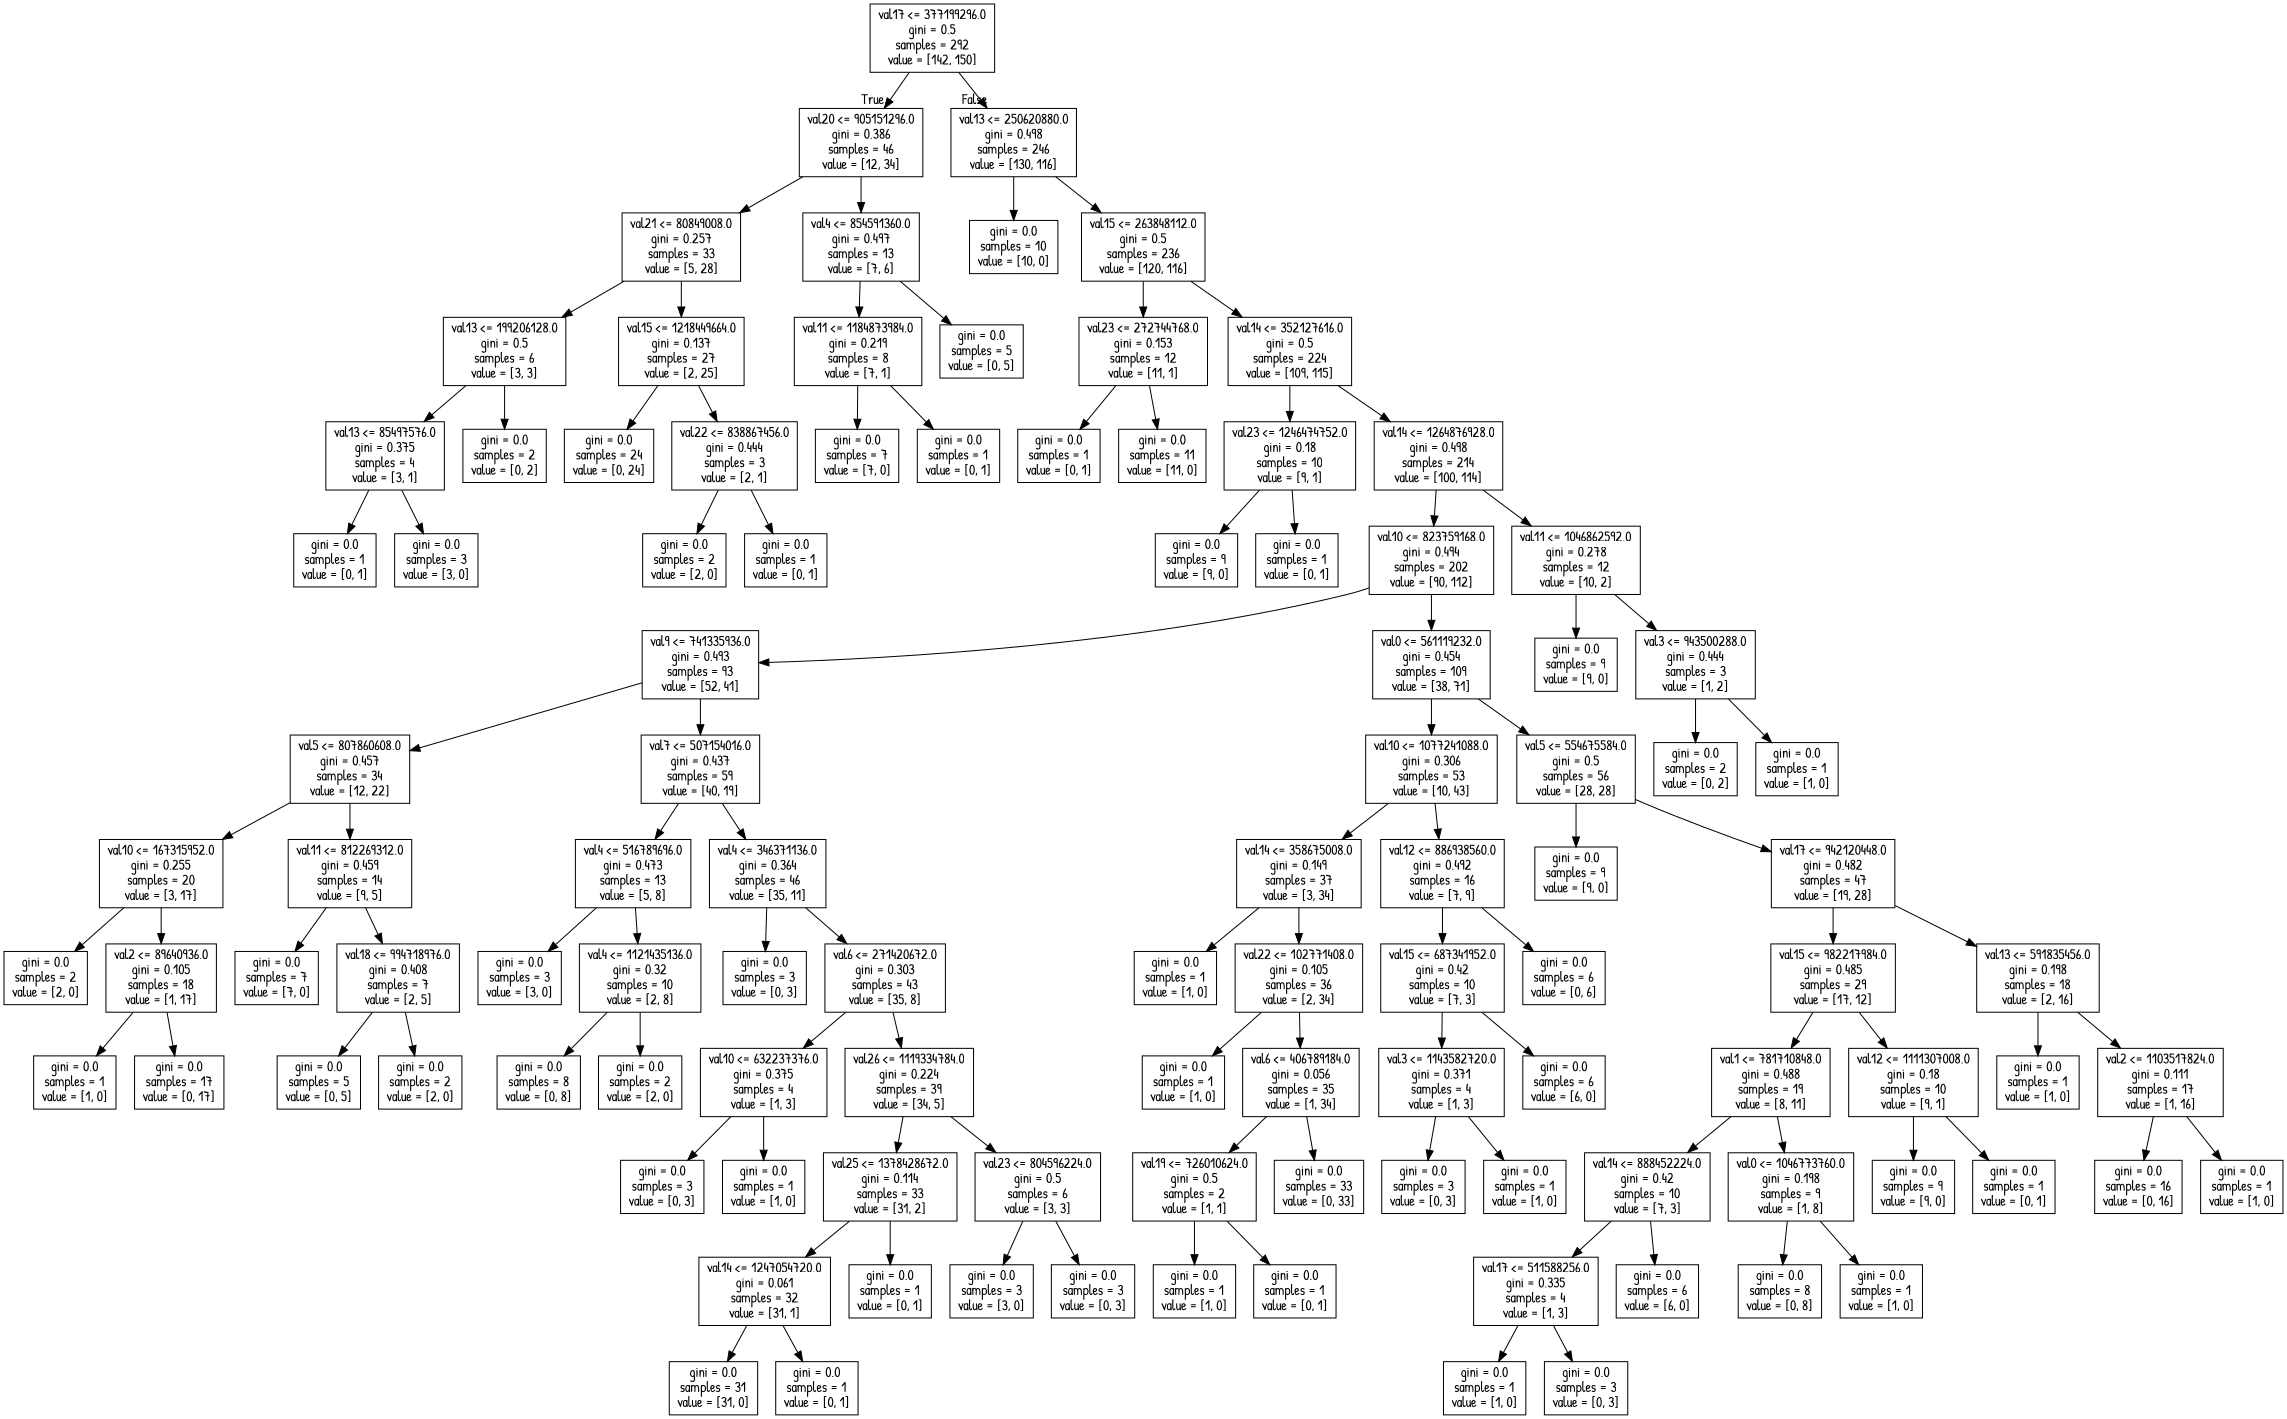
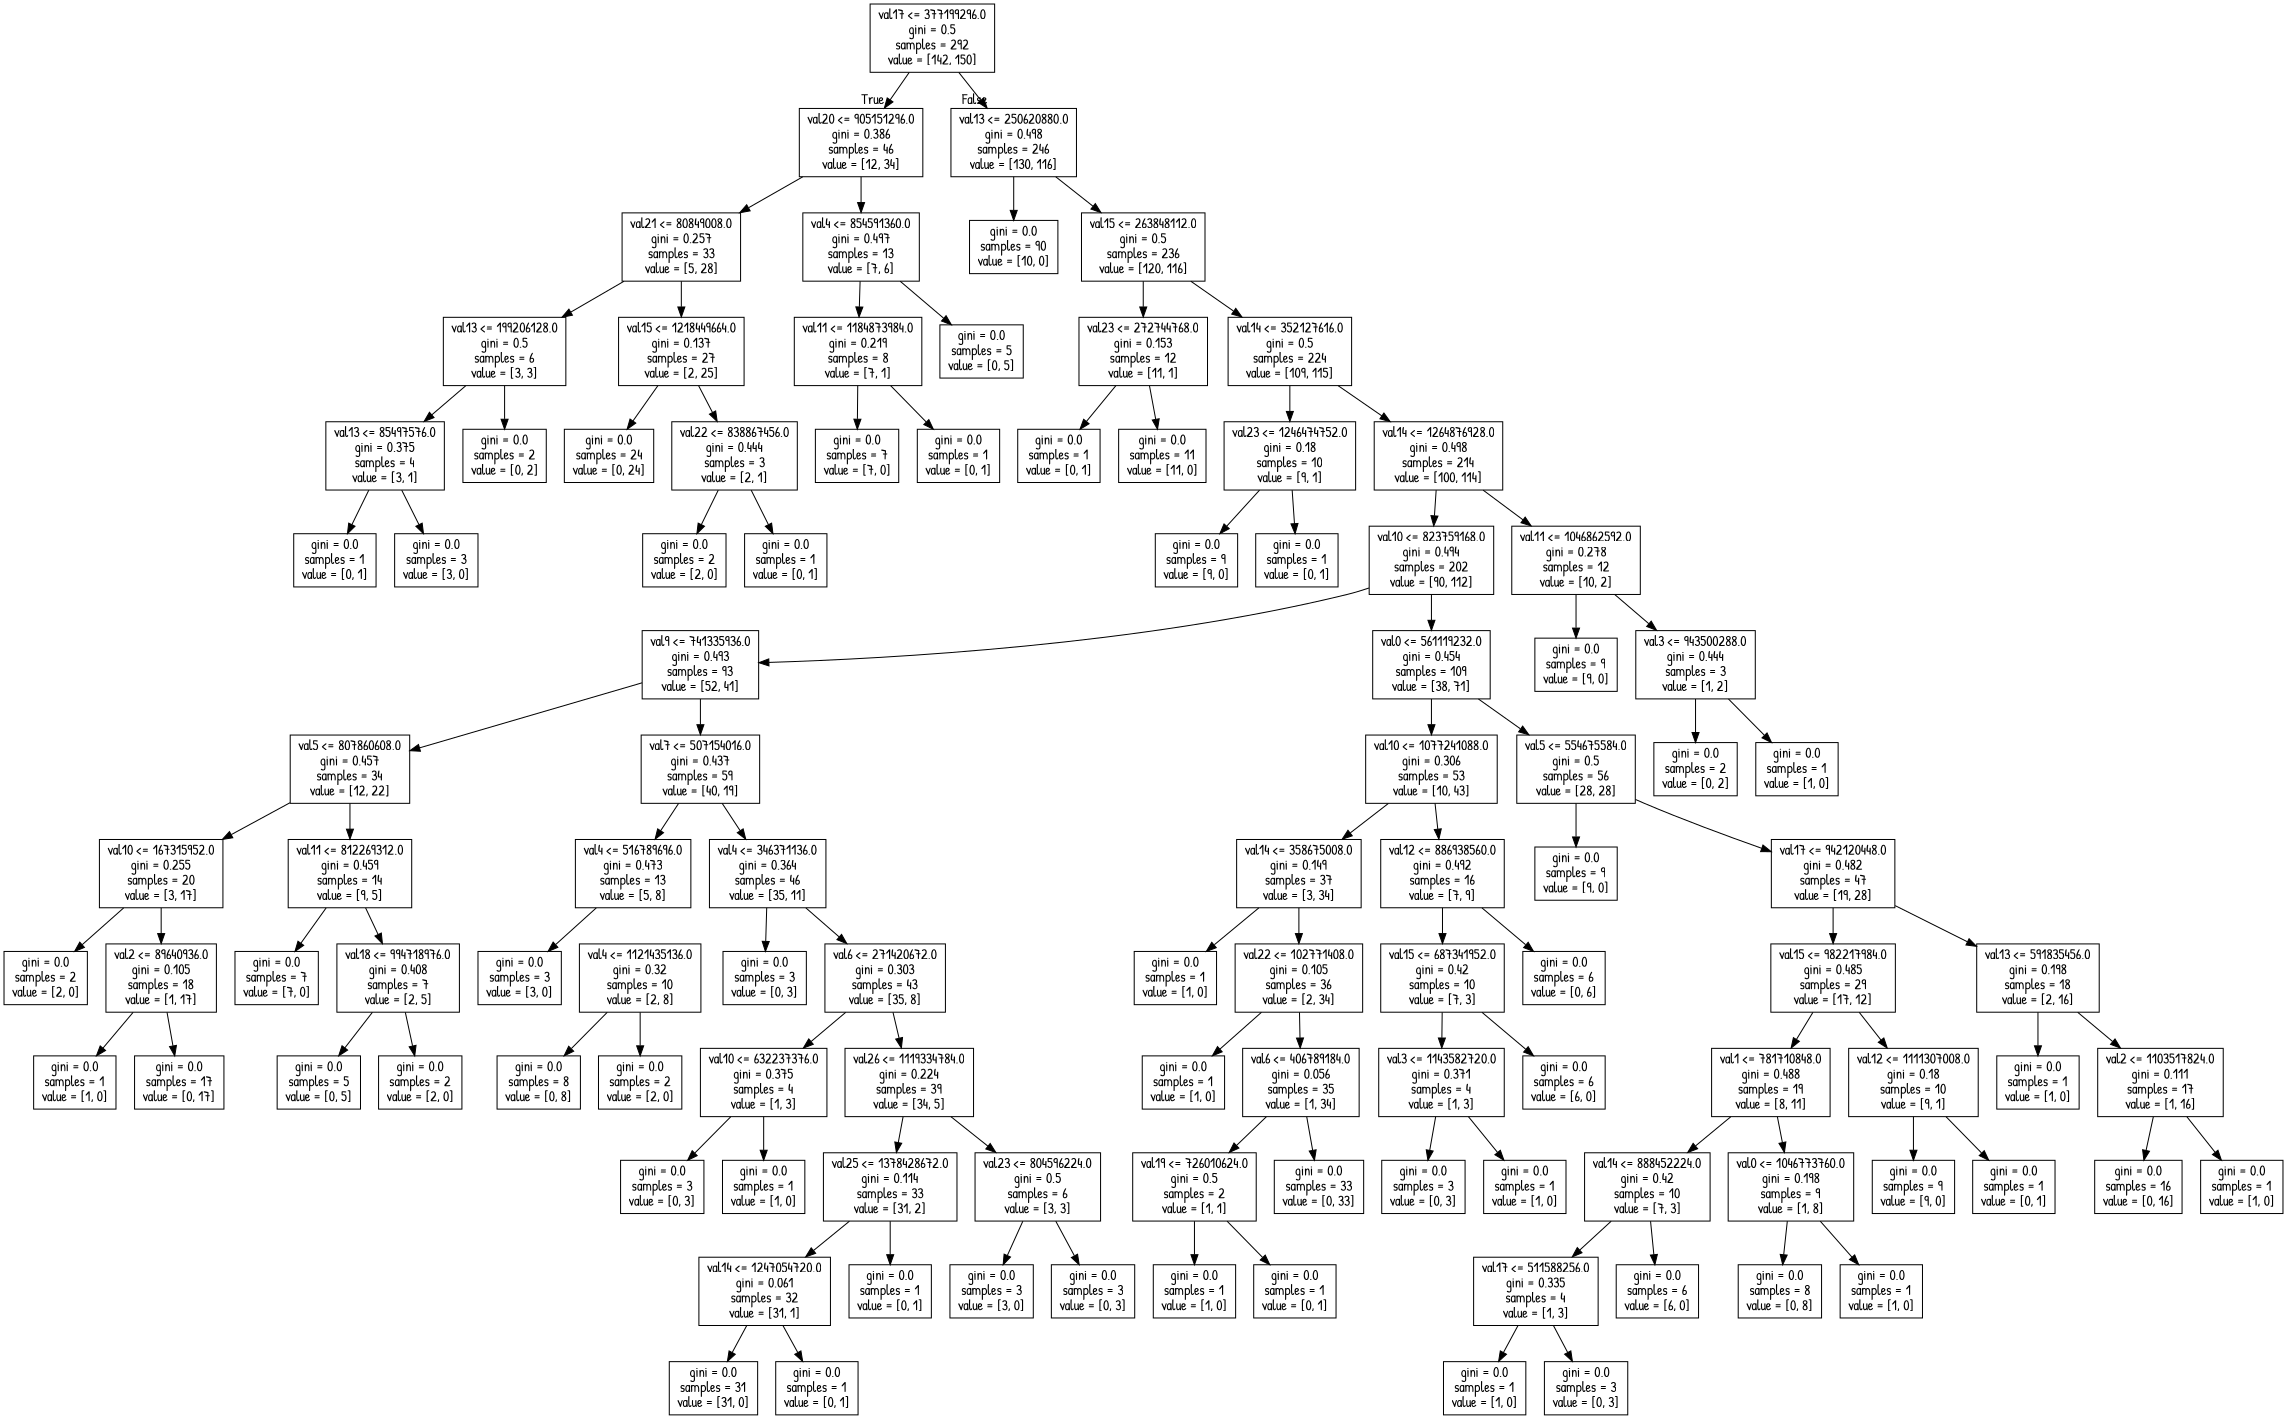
  digraph {
    fontname="Patrick Hand"
    node [fontname="Patrick Hand" shape=box]
    edge [fontname="Patrick Hand"]
    n1 [label="val17 <= 377199296.0\ngini = 0.5\nsamples = 292\nvalue = [142, 150]"]
    n2 [label="val20 <= 905151296.0\ngini = 0.386\nsamples = 46\nvalue = [12, 34]"]
    n3 [label="val13 <= 250620880.0\ngini = 0.498\nsamples = 246\nvalue = [130, 116]"]
    n4 [label="val21 <= 80849008.0\ngini = 0.257\nsamples = 33\nvalue = [5, 28]"]
    n5 [label="val4 <= 854591360.0\ngini = 0.497\nsamples = 13\nvalue = [7, 6]"]
-   n6 [label="gini = 0.0\nsamples = 10\nvalue = [10, 0]"]
+   n6 [label="gini = 0.0\nsamples = 90\nvalue = [10, 0]"]
    n7 [label="val15 <= 263848112.0\ngini = 0.5\nsamples = 236\nvalue = [120, 116]"]
    n8 [label="val13 <= 199206128.0\ngini = 0.5\nsamples = 6\nvalue = [3, 3]"]
    n9 [label="val15 <= 1218449664.0\ngini = 0.137\nsamples = 27\nvalue = [2, 25]"]
    n10 [label="val11 <= 1184873984.0\ngini = 0.219\nsamples = 8\nvalue = [7, 1]"]
    n11 [label="gini = 0.0\nsamples = 5\nvalue = [0, 5]"]
    n12 [label="val13 <= 85497576.0\ngini = 0.375\nsamples = 4\nvalue = [3, 1]"]
    n13 [label="gini = 0.0\nsamples = 2\nvalue = [0, 2]"]
    n14 [label="gini = 0.0\nsamples = 24\nvalue = [0, 24]"]
    n15 [label="val22 <= 838867456.0\ngini = 0.444\nsamples = 3\nvalue = [2, 1]"]
    n16 [label="gini = 0.0\nsamples = 1\nvalue = [0, 1]"]
    n17 [label="gini = 0.0\nsamples = 3\nvalue = [3, 0]"]
    n18 [label="gini = 0.0\nsamples = 2\nvalue = [2, 0]"]
    n19 [label="gini = 0.0\nsamples = 1\nvalue = [0, 1]"]
    n20 [label="gini = 0.0\nsamples = 7\nvalue = [7, 0]"]
    n21 [label="gini = 0.0\nsamples = 1\nvalue = [0, 1]"]
    n22 [label="val23 <= 272744768.0\ngini = 0.153\nsamples = 12\nvalue = [11, 1]"]
    n23 [label="val14 <= 352127616.0\ngini = 0.5\nsamples = 224\nvalue = [109, 115]"]
    n24 [label="gini = 0.0\nsamples = 1\nvalue = [0, 1]"]
    n25 [label="gini = 0.0\nsamples = 11\nvalue = [11, 0]"]
    n26 [label="val23 <= 1246474752.0\ngini = 0.18\nsamples = 10\nvalue = [9, 1]"]
    n27 [label="val14 <= 1264876928.0\ngini = 0.498\nsamples = 214\nvalue = [100, 114]"]
    n28 [label="gini = 0.0\nsamples = 9\nvalue = [9, 0]"]
    n29 [label="gini = 0.0\nsamples = 1\nvalue = [0, 1]"]
    n30 [label="val10 <= 823759168.0\ngini = 0.494\nsamples = 202\nvalue = [90, 112]"]
    n31 [label="val11 <= 1046862592.0\ngini = 0.278\nsamples = 12\nvalue = [10, 2]"]
    n32 [label="val9 <= 741335936.0\ngini = 0.493\nsamples = 93\nvalue = [52, 41]"]
    n33 [label="val0 <= 561119232.0\ngini = 0.454\nsamples = 109\nvalue = [38, 71]"]
    n34 [label="gini = 0.0\nsamples = 9\nvalue = [9, 0]"]
    n35 [label="val3 <= 943500288.0\ngini = 0.444\nsamples = 3\nvalue = [1, 2]"]
    n36 [label="val5 <= 807860608.0\ngini = 0.457\nsamples = 34\nvalue = [12, 22]"]
    n37 [label="val7 <= 507154016.0\ngini = 0.437\nsamples = 59\nvalue = [40, 19]"]
    n38 [label="val10 <= 1077241088.0\ngini = 0.306\nsamples = 53\nvalue = [10, 43]"]
    n39 [label="val5 <= 554675584.0\ngini = 0.5\nsamples = 56\nvalue = [28, 28]"]
    n40 [label="val10 <= 167315952.0\ngini = 0.255\nsamples = 20\nvalue = [3, 17]"]
    n41 [label="val11 <= 812269312.0\ngini = 0.459\nsamples = 14\nvalue = [9, 5]"]
    n42 [label="val4 <= 516789696.0\ngini = 0.473\nsamples = 13\nvalue = [5, 8]"]
    n43 [label="val4 <= 346371136.0\ngini = 0.364\nsamples = 46\nvalue = [35, 11]"]
    n44 [label="gini = 0.0\nsamples = 2\nvalue = [2, 0]"]
    n45 [label="val2 <= 89640936.0\ngini = 0.105\nsamples = 18\nvalue = [1, 17]"]
    n46 [label="gini = 0.0\nsamples = 7\nvalue = [7, 0]"]
    n47 [label="val18 <= 994718976.0\ngini = 0.408\nsamples = 7\nvalue = [2, 5]"]
    n48 [label="gini = 0.0\nsamples = 1\nvalue = [1, 0]"]
    n49 [label="gini = 0.0\nsamples = 17\nvalue = [0, 17]"]
    n50 [label="gini = 0.0\nsamples = 5\nvalue = [0, 5]"]
    n51 [label="gini = 0.0\nsamples = 2\nvalue = [2, 0]"]
    n52 [label="gini = 0.0\nsamples = 3\nvalue = [3, 0]"]
    n53 [label="val4 <= 1121435136.0\ngini = 0.32\nsamples = 10\nvalue = [2, 8]"]
    n54 [label="gini = 0.0\nsamples = 3\nvalue = [0, 3]"]
    n55 [label="val6 <= 271420672.0\ngini = 0.303\nsamples = 43\nvalue = [35, 8]"]
    n56 [label="gini = 0.0\nsamples = 8\nvalue = [0, 8]"]
    n57 [label="gini = 0.0\nsamples = 2\nvalue = [2, 0]"]
    n58 [label="val10 <= 632237376.0\ngini = 0.375\nsamples = 4\nvalue = [1, 3]"]
    n59 [label="val26 <= 1119334784.0\ngini = 0.224\nsamples = 39\nvalue = [34, 5]"]
    n60 [label="gini = 0.0\nsamples = 3\nvalue = [0, 3]"]
    n61 [label="gini = 0.0\nsamples = 1\nvalue = [1, 0]"]
    n62 [label="val25 <= 1378428672.0\ngini = 0.114\nsamples = 33\nvalue = [31, 2]"]
    n63 [label="val23 <= 804596224.0\ngini = 0.5\nsamples = 6\nvalue = [3, 3]"]
    n64 [label="val14 <= 1247054720.0\ngini = 0.061\nsamples = 32\nvalue = [31, 1]"]
    n65 [label="gini = 0.0\nsamples = 1\nvalue = [0, 1]"]
    n66 [label="gini = 0.0\nsamples = 3\nvalue = [3, 0]"]
    n67 [label="gini = 0.0\nsamples = 3\nvalue = [0, 3]"]
    n68 [label="gini = 0.0\nsamples = 31\nvalue = [31, 0]"]
    n69 [label="gini = 0.0\nsamples = 1\nvalue = [0, 1]"]
    n70 [label="val14 <= 358675008.0\ngini = 0.149\nsamples = 37\nvalue = [3, 34]"]
    n71 [label="val12 <= 886938560.0\ngini = 0.492\nsamples = 16\nvalue = [7, 9]"]
    n72 [label="gini = 0.0\nsamples = 9\nvalue = [9, 0]"]
    n73 [label="val17 <= 942120448.0\ngini = 0.482\nsamples = 47\nvalue = [19, 28]"]
    n74 [label="gini = 0.0\nsamples = 1\nvalue = [1, 0]"]
    n75 [label="val22 <= 102771408.0\ngini = 0.105\nsamples = 36\nvalue = [2, 34]"]
    n76 [label="val15 <= 687341952.0\ngini = 0.42\nsamples = 10\nvalue = [7, 3]"]
    n77 [label="gini = 0.0\nsamples = 6\nvalue = [0, 6]"]
    n78 [label="gini = 0.0\nsamples = 1\nvalue = [1, 0]"]
    n79 [label="val6 <= 406789184.0\ngini = 0.056\nsamples = 35\nvalue = [1, 34]"]
    n80 [label="val19 <= 726010624.0\ngini = 0.5\nsamples = 2\nvalue = [1, 1]"]
    n81 [label="gini = 0.0\nsamples = 33\nvalue = [0, 33]"]
    n82 [label="gini = 0.0\nsamples = 1\nvalue = [1, 0]"]
    n83 [label="gini = 0.0\nsamples = 1\nvalue = [0, 1]"]
    n84 [label="val3 <= 1143582720.0\ngini = 0.371\nsamples = 4\nvalue = [1, 3]"]
    n85 [label="gini = 0.0\nsamples = 6\nvalue = [6, 0]"]
    n86 [label="gini = 0.0\nsamples = 3\nvalue = [0, 3]"]
    n87 [label="gini = 0.0\nsamples = 1\nvalue = [1, 0]"]
    n88 [label="val15 <= 982217984.0\ngini = 0.485\nsamples = 29\nvalue = [17, 12]"]
    n89 [label="val13 <= 591835456.0\ngini = 0.198\nsamples = 18\nvalue = [2, 16]"]
    n90 [label="val1 <= 781710848.0\ngini = 0.488\nsamples = 19\nvalue = [8, 11]"]
    n91 [label="val12 <= 1111307008.0\ngini = 0.18\nsamples = 10\nvalue = [9, 1]"]
    n92 [label="gini = 0.0\nsamples = 1\nvalue = [1, 0]"]
    n93 [label="val2 <= 1103517824.0\ngini = 0.111\nsamples = 17\nvalue = [1, 16]"]
    n94 [label="val14 <= 888452224.0\ngini = 0.42\nsamples = 10\nvalue = [7, 3]"]
    n95 [label="val0 <= 1046773760.0\ngini = 0.198\nsamples = 9\nvalue = [1, 8]"]
    n96 [label="gini = 0.0\nsamples = 9\nvalue = [9, 0]"]
    n97 [label="gini = 0.0\nsamples = 1\nvalue = [0, 1]"]
    n98 [label="val17 <= 511588256.0\ngini = 0.335\nsamples = 4\nvalue = [1, 3]"]
    n99 [label="gini = 0.0\nsamples = 6\nvalue = [6, 0]"]
    n100 [label="gini = 0.0\nsamples = 8\nvalue = [0, 8]"]
    n101 [label="gini = 0.0\nsamples = 1\nvalue = [1, 0]"]
    n102 [label="gini = 0.0\nsamples = 1\nvalue = [1, 0]"]
    n103 [label="gini = 0.0\nsamples = 3\nvalue = [0, 3]"]
    n104 [label="gini = 0.0\nsamples = 16\nvalue = [0, 16]"]
    n105 [label="gini = 0.0\nsamples = 1\nvalue = [1, 0]"]
    n106 [label="gini = 0.0\nsamples = 2\nvalue = [0, 2]"]
    n107 [label="gini = 0.0\nsamples = 1\nvalue = [1, 0]"]
    n1 -> n2 [headlabel=True labelangle=45 labeldistance=2.5]
    n1 -> n3 [headlabel=False labelangle=-45 labeldistance=2.5]
    n2 -> n4
    n2 -> n5
    n3 -> n6
    n3 -> n7
    n4 -> n8
    n4 -> n9
    n5 -> n10
    n5 -> n11
    n7 -> n22
    n7 -> n23
    n8 -> n12
    n8 -> n13
    n9 -> n14
    n9 -> n15
    n10 -> n20
    n10 -> n21
    n12 -> n16
    n12 -> n17
    n15 -> n18
    n15 -> n19
    n22 -> n24
    n22 -> n25
    n23 -> n26
    n23 -> n27
    n26 -> n28
    n26 -> n29
    n27 -> n30
    n27 -> n31
    n30 -> n32
    n30 -> n33
    n31 -> n34
    n31 -> n35
    n32 -> n36
    n32 -> n37
    n33 -> n38
    n33 -> n39
    n35 -> n106
    n35 -> n107
    n36 -> n40
    n36 -> n41
    n37 -> n42
    n37 -> n43
    n38 -> n70
    n38 -> n71
    n39 -> n72
    n39 -> n73
    n40 -> n44
    n40 -> n45
    n41 -> n46
    n41 -> n47
    n42 -> n52
-   n42 -> n53
    n43 -> n54
    n43 -> n55
    n45 -> n48
    n45 -> n49
    n47 -> n50
    n47 -> n51
    n53 -> n56
    n53 -> n57
    n55 -> n58
    n55 -> n59
    n58 -> n60
    n58 -> n61
    n59 -> n62
    n59 -> n63
    n62 -> n64
    n62 -> n65
    n63 -> n66
    n63 -> n67
    n64 -> n68
    n64 -> n69
    n70 -> n74
    n70 -> n75
    n71 -> n76
    n71 -> n77
    n73 -> n88
    n73 -> n89
    n75 -> n78
    n75 -> n79
    n76 -> n84
    n76 -> n85
    n79 -> n80
    n79 -> n81
    n80 -> n82
    n80 -> n83
    n84 -> n86
    n84 -> n87
    n88 -> n90
    n88 -> n91
    n89 -> n92
    n89 -> n93
    n90 -> n94
    n90 -> n95
    n91 -> n96
    n91 -> n97
    n93 -> n104
    n93 -> n105
    n94 -> n98
    n94 -> n99
    n95 -> n100
    n95 -> n101
    n98 -> n102
    n98 -> n103
  }
